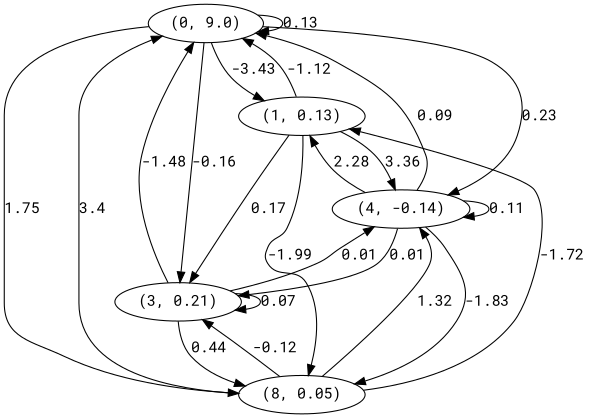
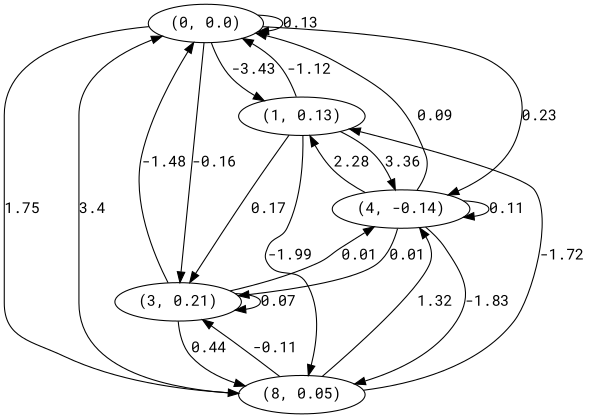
  digraph {
    fontname="Roboto Mono"
    node [fontname="Roboto Mono"]
    edge [fontname="Roboto Mono"]
-   n1 [label="(0, 9.0)"]
+   n1 [label="(0, 0.0)"]
    n2 [label="(1, 0.13)"]
    n3 [label="(8, 0.05)"]
    n4 [label="(3, 0.21)"]
    n5 [label="(4, -0.14)"]
    n1 -> n1 [label=0.13]
    n1 -> n2 [label=-3.43]
    n1 -> n3 [label=1.75]
    n1 -> n4 [label=-0.16]
    n1 -> n5 [label=0.23]
    n2 -> n1 [label=-1.12]
    n2 -> n3 [label=-1.99]
    n2 -> n4 [label=0.17]
    n2 -> n5 [label=3.36]
    n3 -> n1 [label=3.4]
    n3 -> n2 [label=-1.72]
-   n3 -> n4 [label=-0.12]
+   n3 -> n4 [label=-0.11]
    n3 -> n5 [label=1.32]
    n4 -> n1 [label=-1.48]
    n4 -> n3 [label=0.44]
    n4 -> n4 [label=0.07]
    n4 -> n5 [label=0.01]
    n5 -> n1 [label=0.09]
    n5 -> n2 [label=2.28]
    n5 -> n3 [label=-1.83]
    n5 -> n4 [label=0.01]
    n5 -> n5 [label=0.11]
  }
